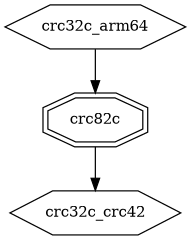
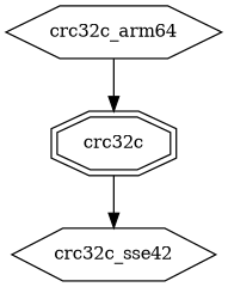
  digraph {
    node [fontsize=12 shape=hexagon]
-   n1 [label=crc82c shape=doubleoctagon]
-   n2 [label=crc32c_crc42]
+   n1 [label=crc32c shape=doubleoctagon]
+   n2 [label=crc32c_sse42]
    n3 [label=crc32c_arm64]
    n1 -> n2
    n3 -> n1
  }
